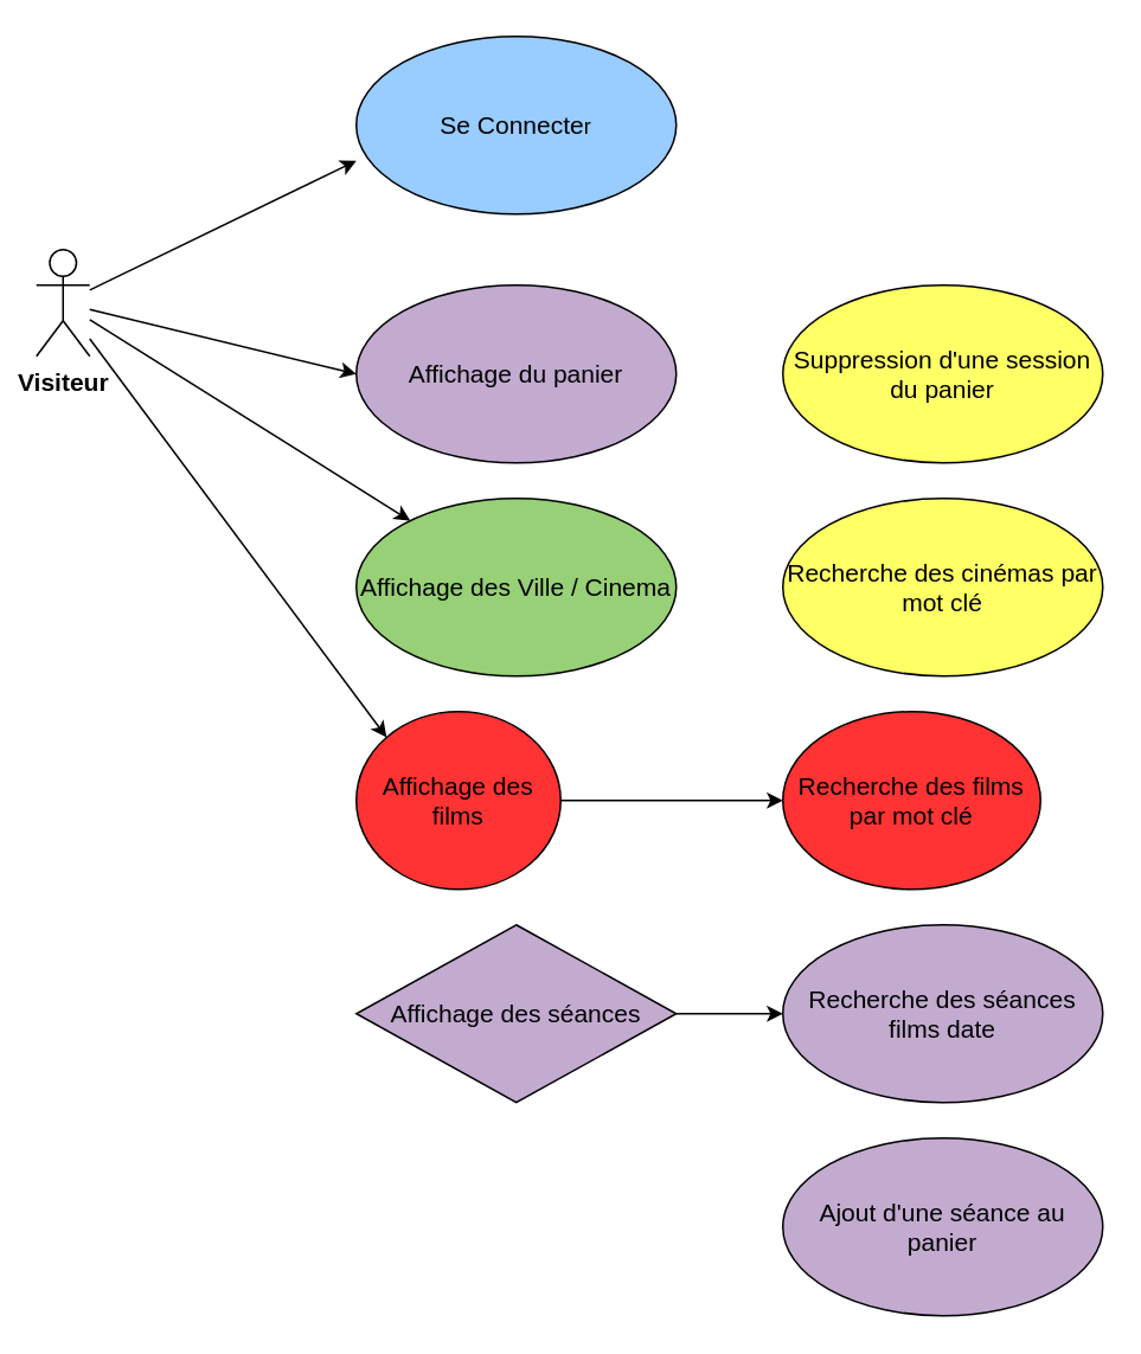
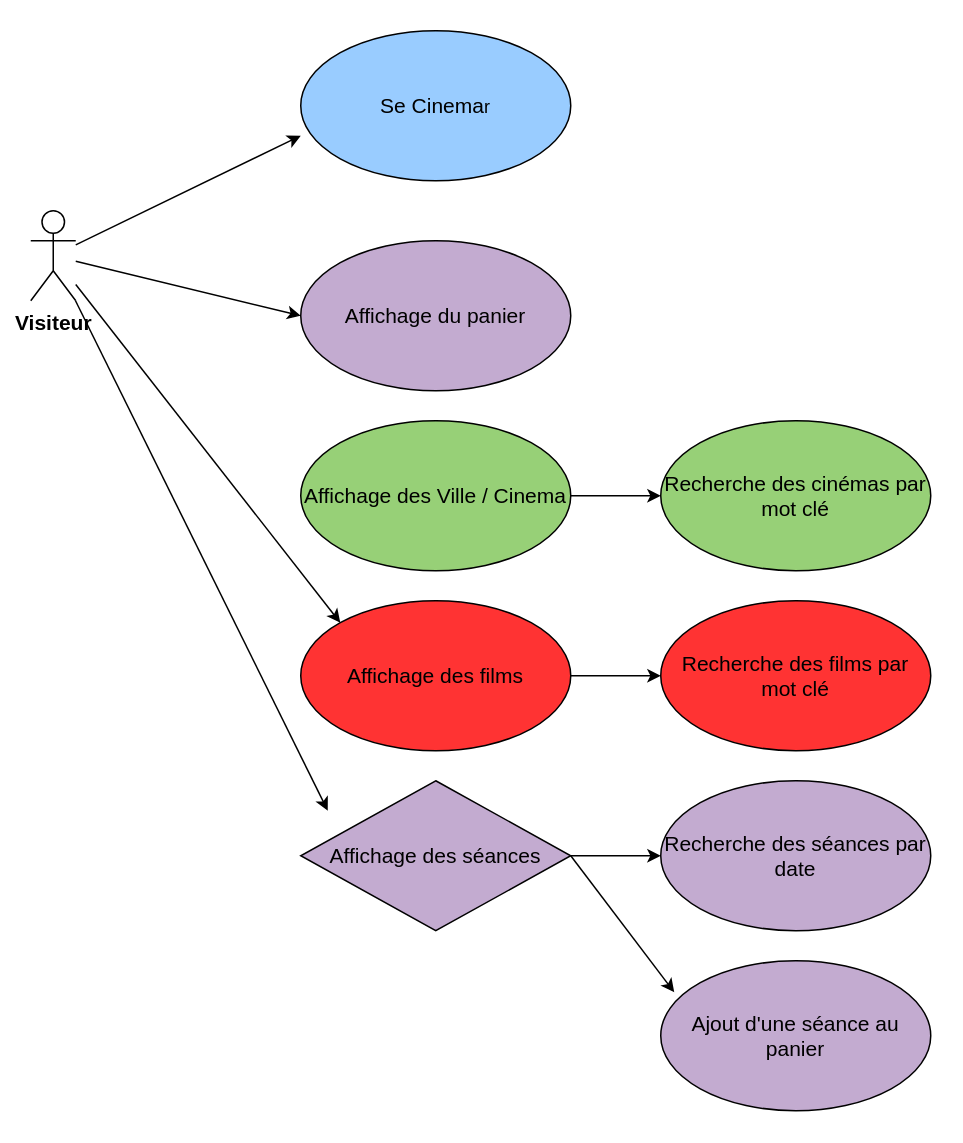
  <mxCell id="0" />
  <mxCell id="1" parent="0" />
  <mxCell id="2" value="&lt;b&gt;&lt;font style=&quot;font-size: 14px;&quot;&gt;Visiteur&lt;/font&gt;&lt;/b&gt;" style="shape=umlActor;verticalLabelPosition=bottom;verticalAlign=top;html=1;outlineConnect=0;" vertex="1" parent="1"><mxGeometry x="20" y="140" width="30" height="60" as="geometry" /></mxCell>
  <mxCell id="3" value="" style="endArrow=classic;html=1;rounded=0;" edge="1" parent="1" source="2"><mxGeometry width="50" height="50" relative="1" as="geometry"><mxPoint x="110" y="190" as="sourcePoint" /><mxPoint x="200" y="90" as="targetPoint" /></mxGeometry></mxCell>
  <mxCell id="4" value="" style="ellipse;whiteSpace=wrap;html=1;fillColor=#99CCFF;" vertex="1" parent="1"><mxGeometry x="200" y="20" width="180" height="100" as="geometry" /></mxCell>
- <mxCell id="5" value="&lt;font style=&quot;font-size: 14px;&quot;&gt;Se Connecte&lt;/font&gt;r" style="text;html=1;align=center;verticalAlign=middle;whiteSpace=wrap;rounded=0;" vertex="1" parent="1"><mxGeometry x="245" y="55" width="90" height="30" as="geometry" /></mxCell>
+ <mxCell id="5" value="&lt;font style=&quot;font-size: 14px;&quot;&gt;Se Cinema&lt;/font&gt;r" style="text;html=1;align=center;verticalAlign=middle;whiteSpace=wrap;rounded=0;" vertex="1" parent="1"><mxGeometry x="245" y="55" width="90" height="30" as="geometry" /></mxCell>
  <mxCell id="6" value="" style="endArrow=classic;html=1;rounded=0;" edge="1" parent="1" source="2"><mxGeometry width="50" height="50" relative="1" as="geometry"><mxPoint x="50" y="160" as="sourcePoint" /><mxPoint x="200" y="210" as="targetPoint" /></mxGeometry></mxCell>
  <mxCell id="7" value="&lt;font style=&quot;font-size: 14px;&quot;&gt;Affichage du panier&lt;/font&gt;" style="ellipse;whiteSpace=wrap;html=1;fillColor=#c3abd0;" vertex="1" parent="1"><mxGeometry x="200" y="160" width="180" height="100" as="geometry" /></mxCell>
- <mxCell id="8" value="&lt;font style=&quot;font-size: 14px;&quot;&gt;Suppression d'une session du panier&lt;/font&gt;" style="ellipse;whiteSpace=wrap;html=1;fillColor=#FFFF66;" vertex="1" parent="1"><mxGeometry x="440" y="160" width="180" height="100" as="geometry" /></mxCell>
- <mxCell id="9" value="" style="endArrow=classic;html=1;rounded=0;" edge="1" parent="1" source="2" target="10"><mxGeometry width="50" height="50" relative="1" as="geometry"><mxPoint x="50" y="200" as="sourcePoint" /><mxPoint x="200" y="340" as="targetPoint" /></mxGeometry></mxCell>
  <mxCell id="10" value="&lt;font style=&quot;font-size: 14px;&quot;&gt;Affichage des Ville / Cinema&lt;br&gt;&lt;/font&gt;" style="ellipse;whiteSpace=wrap;html=1;fillColor=#97D077;" vertex="1" parent="1"><mxGeometry x="200" y="280" width="180" height="100" as="geometry" /></mxCell>
- <mxCell id="11" value="&lt;font style=&quot;font-size: 14px;&quot;&gt;Recherche des cinémas par mot clé&lt;/font&gt;" style="ellipse;whiteSpace=wrap;html=1;fillColor=#ffff66;" vertex="1" parent="1"><mxGeometry x="440" y="280" width="180" height="100" as="geometry" /></mxCell>
+ <mxCell id="11" value="&lt;font style=&quot;font-size: 14px;&quot;&gt;Recherche des cinémas par mot clé&lt;/font&gt;" style="ellipse;whiteSpace=wrap;html=1;fillColor=#97D077;" vertex="1" parent="1"><mxGeometry x="440" y="280" width="180" height="100" as="geometry" /></mxCell>
+ <mxCell id="12" value="" style="endArrow=classic;html=1;rounded=0;entryX=0;entryY=0.5;entryDx=0;entryDy=0;exitX=1;exitY=0.5;exitDx=0;exitDy=0;" edge="1" parent="1" source="10" target="11"><mxGeometry width="50" height="50" relative="1" as="geometry"><mxPoint x="390" y="349.5" as="sourcePoint" /><mxPoint x="450" y="349.5" as="targetPoint" /></mxGeometry></mxCell>
  <mxCell id="13" value="" style="endArrow=classic;html=1;rounded=0;entryX=0;entryY=0;entryDx=0;entryDy=0;" edge="1" parent="1" source="2" target="14"><mxGeometry width="50" height="50" relative="1" as="geometry"><mxPoint x="20" y="272.5" as="sourcePoint" /><mxPoint x="200" y="470" as="targetPoint" /></mxGeometry></mxCell>
- <mxCell id="14" value="&lt;font style=&quot;font-size: 14px;&quot;&gt;Affichage des films&lt;/font&gt;" style="ellipse;whiteSpace=wrap;html=1;fillColor=#FF3333;" vertex="1" parent="1"><mxGeometry x="200" y="400" width="115" height="100" as="geometry" /></mxCell>
- <mxCell id="15" value="&lt;font style=&quot;font-size: 14px;&quot;&gt;Recherche des films par mot clé&lt;/font&gt;" style="ellipse;whiteSpace=wrap;html=1;fillColor=#FF3333;" vertex="1" parent="1"><mxGeometry x="440" y="400" width="145" height="100" as="geometry" /></mxCell>
+ <mxCell id="14" value="&lt;font style=&quot;font-size: 14px;&quot;&gt;Affichage des films&lt;/font&gt;" style="ellipse;whiteSpace=wrap;html=1;fillColor=#FF3333;" vertex="1" parent="1"><mxGeometry x="200" y="400" width="180" height="100" as="geometry" /></mxCell>
+ <mxCell id="15" value="&lt;font style=&quot;font-size: 14px;&quot;&gt;Recherche des films par mot clé&lt;/font&gt;" style="ellipse;whiteSpace=wrap;html=1;fillColor=#FF3333;" vertex="1" parent="1"><mxGeometry x="440" y="400" width="180" height="100" as="geometry" /></mxCell>
  <mxCell id="16" value="" style="endArrow=classic;html=1;rounded=0;entryX=0;entryY=0.5;entryDx=0;entryDy=0;exitX=1;exitY=0.5;exitDx=0;exitDy=0;" edge="1" parent="1" source="14" target="15"><mxGeometry width="50" height="50" relative="1" as="geometry"><mxPoint x="380" y="469.5" as="sourcePoint" /><mxPoint x="440" y="469.5" as="targetPoint" /></mxGeometry></mxCell>
+ <mxCell id="17" value="" style="endArrow=classic;html=1;rounded=0;entryX=0.1;entryY=0.2;entryDx=0;entryDy=0;entryPerimeter=0;" edge="1" parent="1" source="2" target="18"><mxGeometry width="50" height="50" relative="1" as="geometry"><mxPoint x="20" y="265" as="sourcePoint" /><mxPoint x="178" y="515" as="targetPoint" /></mxGeometry></mxCell>
  <mxCell id="18" value="&lt;font style=&quot;font-size: 14px;&quot;&gt;Affichage des séances&lt;/font&gt;" style="rhombus;whiteSpace=wrap;html=1;fillColor=#C3ABD0;" vertex="1" parent="1"><mxGeometry x="200" y="520" width="180" height="100" as="geometry" /></mxCell>
- <mxCell id="19" value="&lt;font style=&quot;font-size: 14px;&quot;&gt;Recherche des séances films date&lt;br&gt;&lt;/font&gt;" style="ellipse;whiteSpace=wrap;html=1;fillColor=#C3ABD0;" vertex="1" parent="1"><mxGeometry x="440" y="520" width="180" height="100" as="geometry" /></mxCell>
+ <mxCell id="19" value="&lt;font style=&quot;font-size: 14px;&quot;&gt;Recherche des séances par date&lt;br&gt;&lt;/font&gt;" style="ellipse;whiteSpace=wrap;html=1;fillColor=#C3ABD0;" vertex="1" parent="1"><mxGeometry x="440" y="520" width="180" height="100" as="geometry" /></mxCell>
  <mxCell id="20" value="&lt;font style=&quot;font-size: 14px;&quot;&gt;Ajout d'une séance au panier&lt;/font&gt;" style="ellipse;whiteSpace=wrap;html=1;fillColor=#C3ABD0;" vertex="1" parent="1"><mxGeometry x="440" y="640" width="180" height="100" as="geometry" /></mxCell>
  <mxCell id="21" value="" style="endArrow=classic;html=1;rounded=0;entryX=0;entryY=0.5;entryDx=0;entryDy=0;exitX=1;exitY=0.5;exitDx=0;exitDy=0;" edge="1" parent="1" source="18" target="19"><mxGeometry width="50" height="50" relative="1" as="geometry"><mxPoint x="390" y="460" as="sourcePoint" /><mxPoint x="450" y="460" as="targetPoint" /></mxGeometry></mxCell>
+ <mxCell id="22" value="" style="endArrow=classic;html=1;rounded=0;entryX=0.05;entryY=0.21;entryDx=0;entryDy=0;exitX=1;exitY=0.5;exitDx=0;exitDy=0;entryPerimeter=0;" edge="1" parent="1" source="18" target="20"><mxGeometry width="50" height="50" relative="1" as="geometry"><mxPoint x="400" y="470" as="sourcePoint" /><mxPoint x="460" y="470" as="targetPoint" /></mxGeometry></mxCell>
